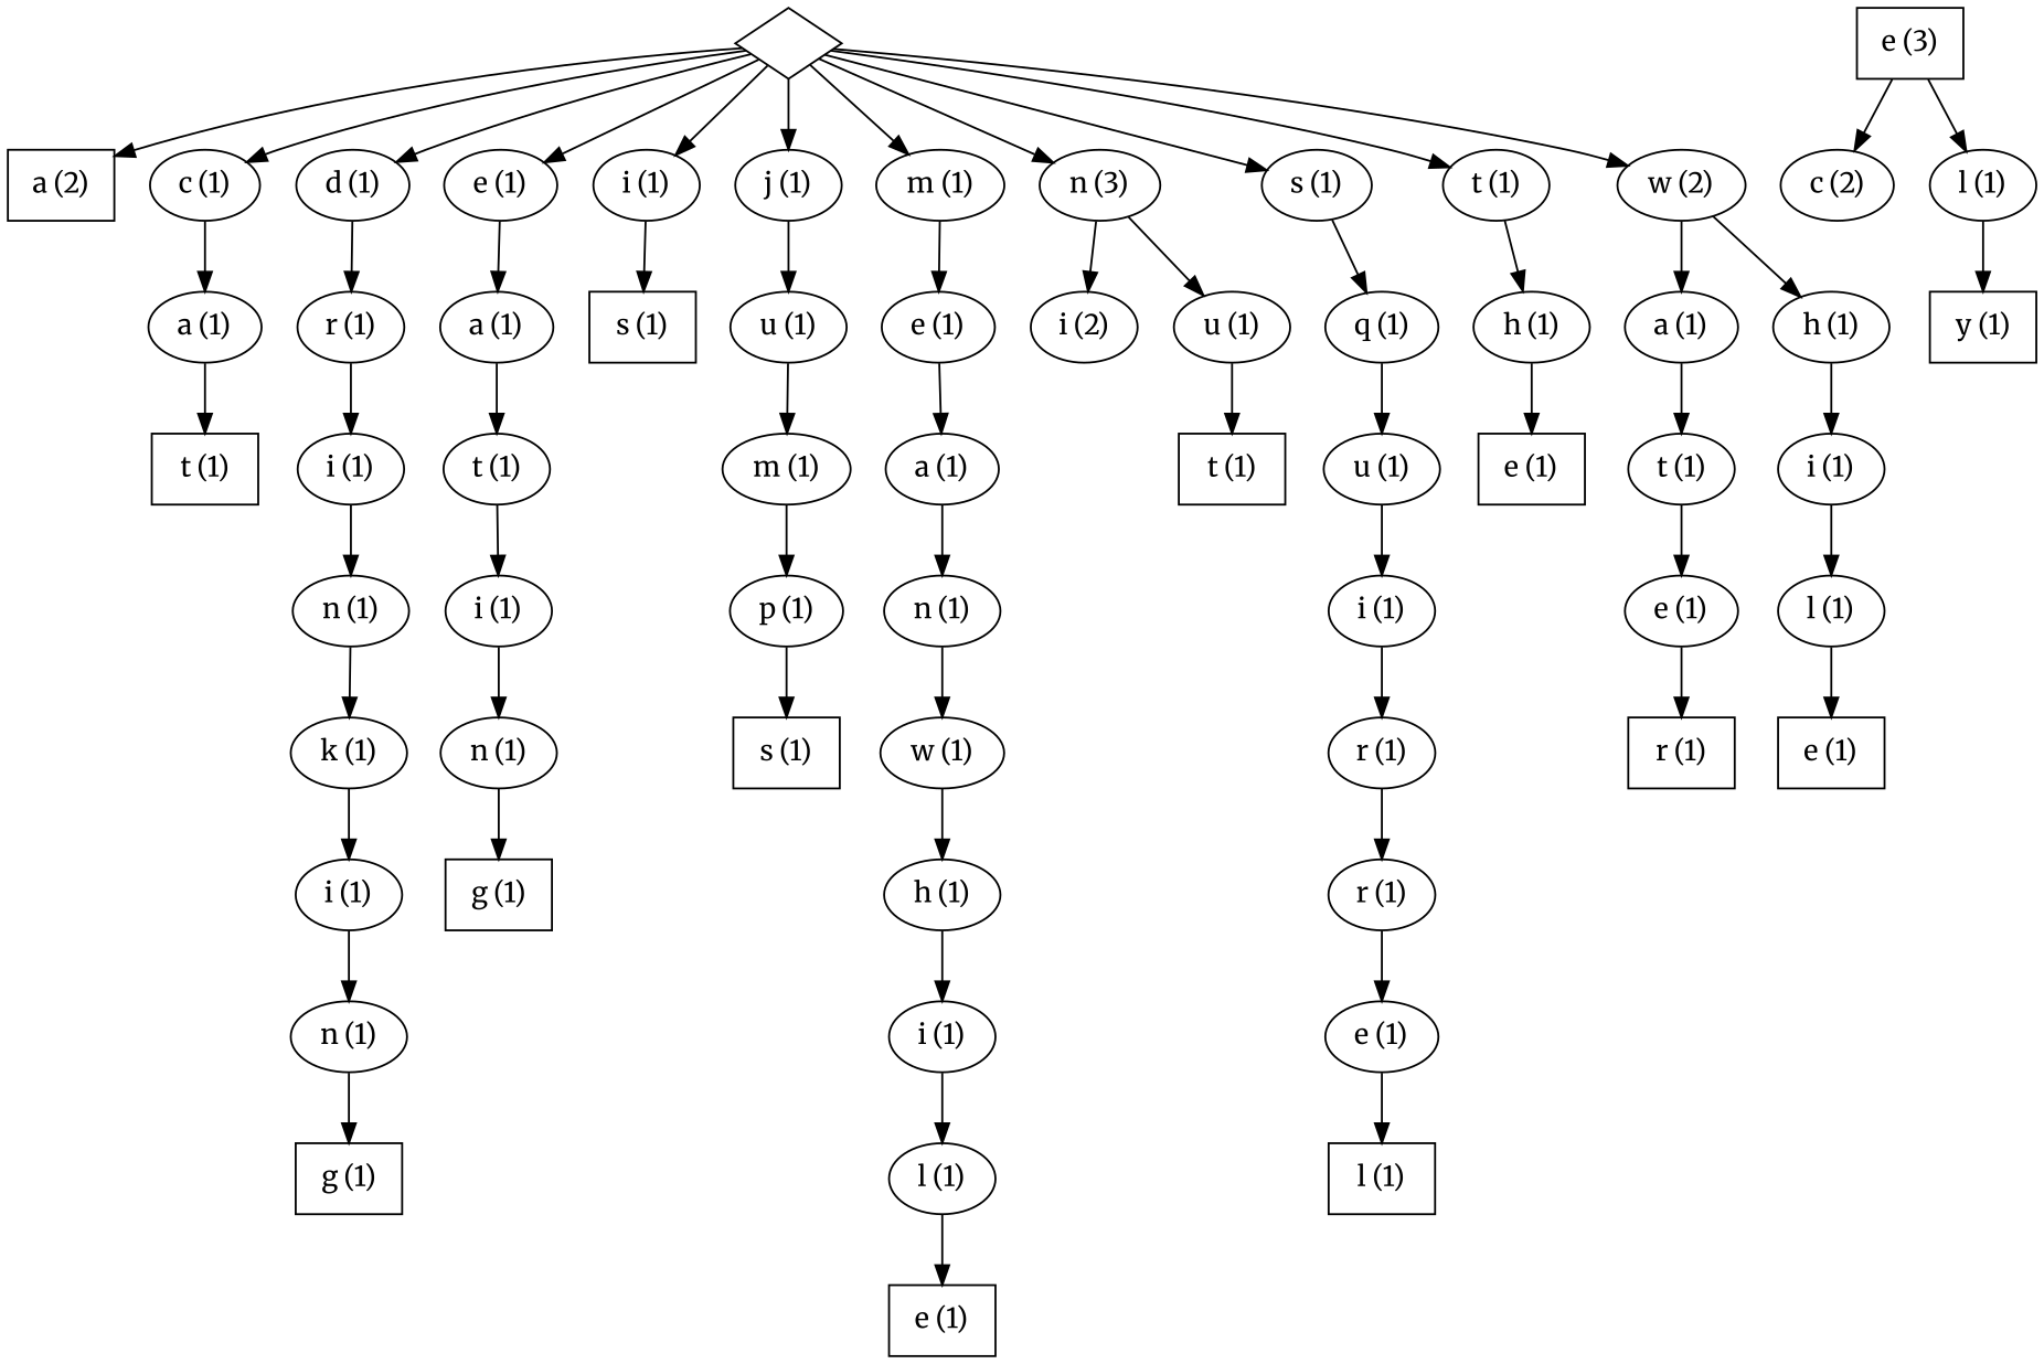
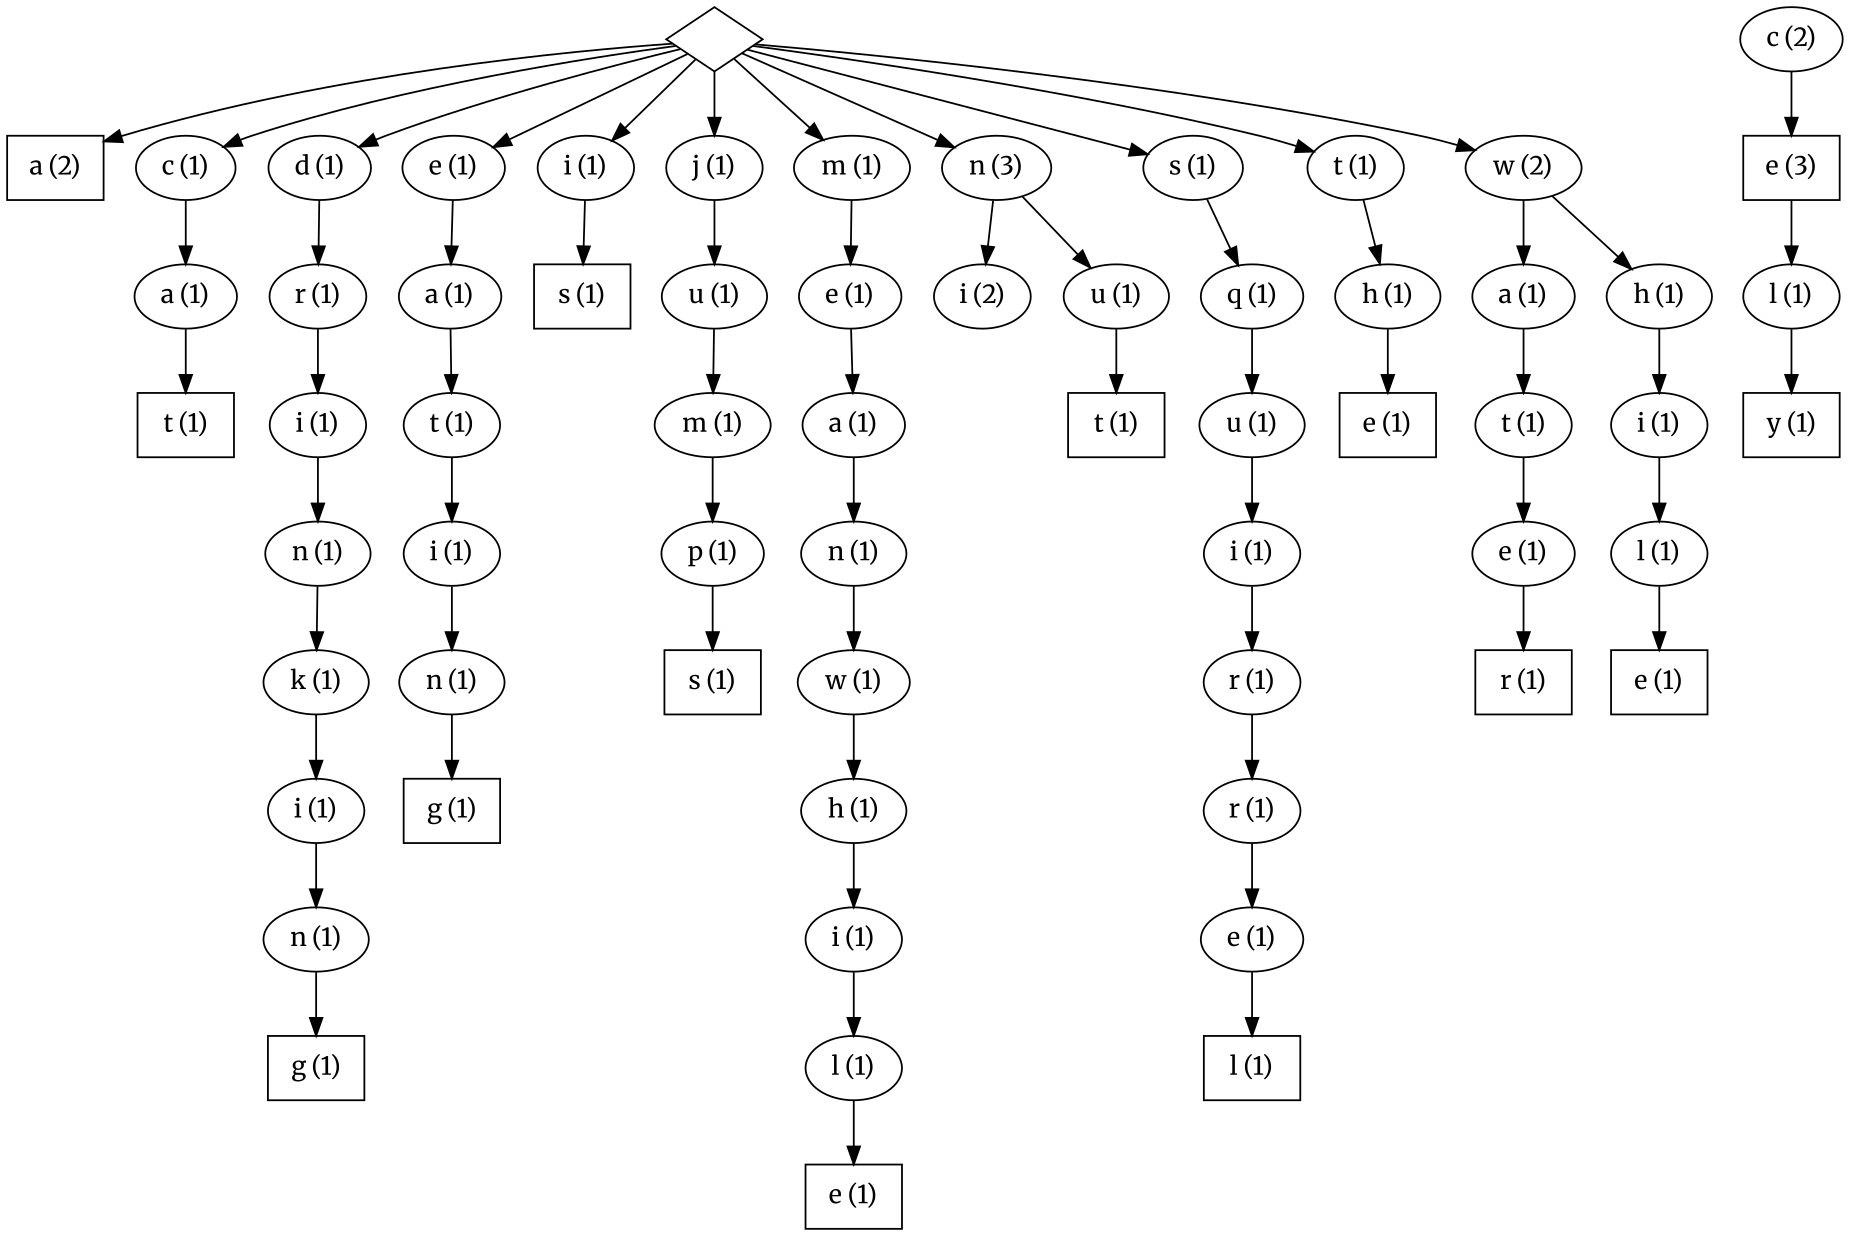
  digraph {
    fontname=Merriweather
    node [fontname=Merriweather]
    edge [fontname=Merriweather]
    n1 [label=" " shape=diamond]
    n2 [label="a (2)" shape=box]
    n3 [label="c (1)"]
    n4 [label="d (1)"]
    n5 [label="e (1)"]
    n6 [label="i (1)"]
    n7 [label="j (1)"]
    n8 [label="m (1)"]
    n9 [label="n (3)"]
    n10 [label="s (1)"]
    n11 [label="t (1)"]
    n12 [label="w (2)"]
    n13 [label="a (1)"]
    n14 [label="r (1)"]
    n15 [label="a (1)"]
    n16 [label="s (1)" shape=box]
    n17 [label="u (1)"]
    n18 [label="e (1)"]
    n19 [label="i (2)"]
    n20 [label="u (1)"]
    n21 [label="q (1)"]
    n22 [label="h (1)"]
    n23 [label="a (1)"]
    n24 [label="h (1)"]
    n25 [label="t (1)" shape=box]
    n26 [label="i (1)"]
    n27 [label="n (1)"]
    n28 [label="k (1)"]
    n29 [label="i (1)"]
    n30 [label="n (1)"]
    n31 [label="g (1)" shape=box]
    n32 [label="t (1)"]
    n33 [label="i (1)"]
    n34 [label="n (1)"]
    n35 [label="g (1)" shape=box]
    n36 [label="m (1)"]
    n37 [label="p (1)"]
    n38 [label="s (1)" shape=box]
    n39 [label="a (1)"]
    n40 [label="n (1)"]
    n41 [label="w (1)"]
    n42 [label="h (1)"]
    n43 [label="i (1)"]
    n44 [label="l (1)"]
    n45 [label="e (1)" shape=box]
    n46 [label="t (1)" shape=box]
    n47 [label="c (2)"]
    n48 [label="e (3)" shape=box]
    n49 [label="l (1)"]
    n50 [label="y (1)" shape=box]
    n51 [label="u (1)"]
    n52 [label="i (1)"]
    n53 [label="r (1)"]
    n54 [label="r (1)"]
    n55 [label="e (1)"]
    n56 [label="l (1)" shape=box]
    n57 [label="e (1)" shape=box]
    n58 [label="t (1)"]
    n59 [label="i (1)"]
    n60 [label="e (1)"]
    n61 [label="r (1)" shape=box]
    n62 [label="l (1)"]
    n63 [label="e (1)" shape=box]
    n1 -> n2
    n1 -> n3
    n1 -> n4
    n1 -> n5
    n1 -> n6
    n1 -> n7
    n1 -> n8
    n1 -> n9
    n1 -> n10
    n1 -> n11
    n1 -> n12
    n3 -> n13
    n4 -> n14
    n5 -> n15
    n6 -> n16
    n7 -> n17
    n8 -> n18
    n9 -> n19
    n9 -> n20
    n10 -> n21
    n11 -> n22
    n12 -> n23
    n12 -> n24
    n13 -> n25
    n14 -> n26
    n15 -> n32
    n17 -> n36
    n18 -> n39
    n20 -> n46
    n21 -> n51
    n22 -> n57
    n23 -> n58
    n24 -> n59
    n26 -> n27
    n27 -> n28
    n28 -> n29
    n29 -> n30
    n30 -> n31
    n32 -> n33
    n33 -> n34
    n34 -> n35
    n36 -> n37
    n37 -> n38
    n39 -> n40
    n40 -> n41
    n41 -> n42
    n42 -> n43
    n43 -> n44
    n44 -> n45
-   n48 -> n47
+   n47 -> n48
    n48 -> n49
    n49 -> n50
    n51 -> n52
    n52 -> n53
    n53 -> n54
    n54 -> n55
    n55 -> n56
    n58 -> n60
    n59 -> n62
    n60 -> n61
    n62 -> n63
  }
